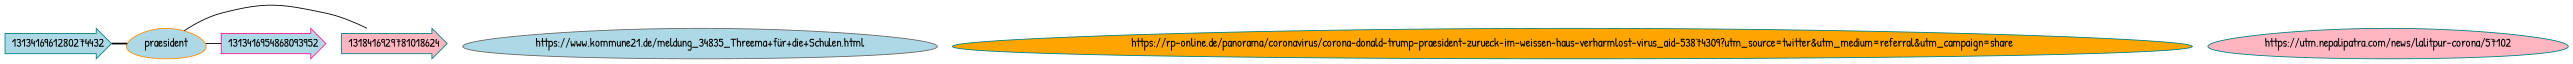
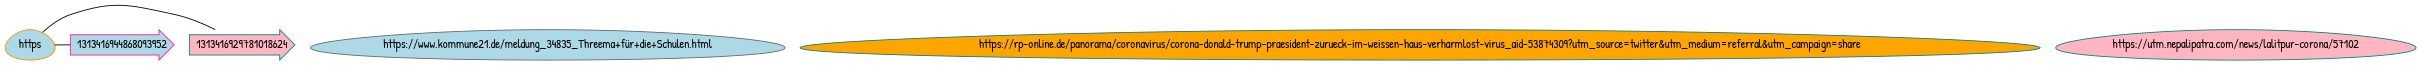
  graph {
    fontname="Patrick Hand"
    node [color=teal fillcolor=lightblue fontname="Patrick Hand" shape=egg style=filled]
    edge [constraint=false fontname="Patrick Hand" style=solid]
-   n1 [label=1313416961280274432 shape=rarrow]
-   https [color=darkorange label=praesident]
+   https [color=darkorange]
    n3 [color=gray40 label="https://www.kommune21.de/meldung_34835_Threema+für+die+Schulen.html"]
-   n4 [color=deeppink label=1313416954868093952 shape=rarrow]
+   n4 [color=deeppink label=1313416944868093952 shape=rarrow]
    n5 [fillcolor=orange label="https://rp-online.de/panorama/coronavirus/corona-donald-trump-praesident-zurueck-im-weissen-haus-verharmlost-virus_aid-53874309?utm_source=twitter&utm_medium=referral&utm_campaign=share"]
-   n6 [fillcolor=lightpink label=1318416929781018624 shape=rarrow]
+   n6 [fillcolor=lightpink label=1313416929781018624 shape=rarrow]
    n7 [fillcolor=lightpink label="https://utm.nepalipatra.com/news/lalitpur-corona/57102"]
-   n1 -- https [headport="//www.kommune21.de/meldung_34835_Threema+für+die+Schulen.html" style=bold]
    n4 -- https [headport="//rp-online.de/panorama/coronavirus/corona-donald-trump-praesident-zurueck-im-weissen-haus-verharmlost-virus_aid-53874309?utm_source=twitter&utm_medium=referral&utm_campaign=share"]
    n6 -- https [headport="//www.nepalipatra.com/news/lalitpur-corona/57102"]
  }
